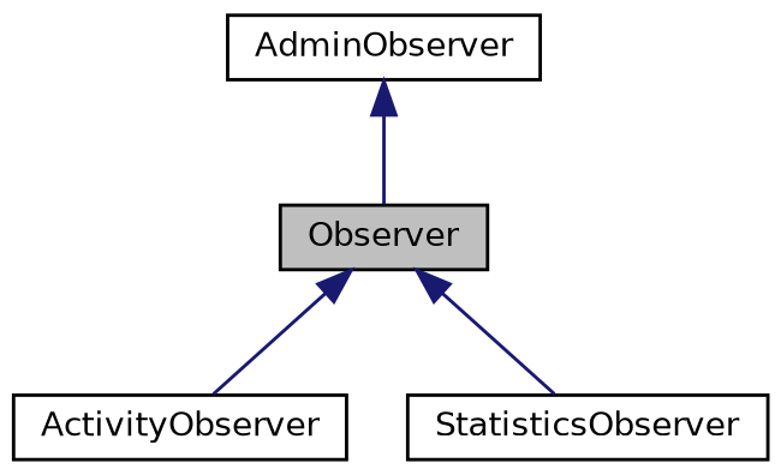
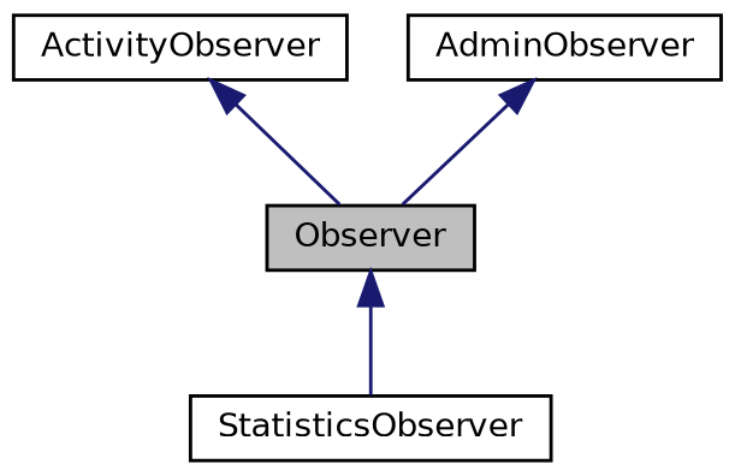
  digraph {
    node [color=black fillcolor=white fontname=Helvetica fontsize=10 shape=record style=filled]
    edge [color=midnightblue dir=back fontname=Helvetica fontsize=10 labelfontname=Helvetica labelfontsize=10 style=solid]
    n1 [fillcolor=grey75 fontcolor=black height=0.2 label=Observer width=0.4]
    n2 [height=0.2 label=ActivityObserver width=0.4]
    n3 [height=0.2 label=StatisticsObserver width=0.4]
    n4 [height=0.2 label=AdminObserver width=0.4]
-   n1 -> n2
+   n2 -> n1
    n1 -> n3
    n4 -> n1
  }
